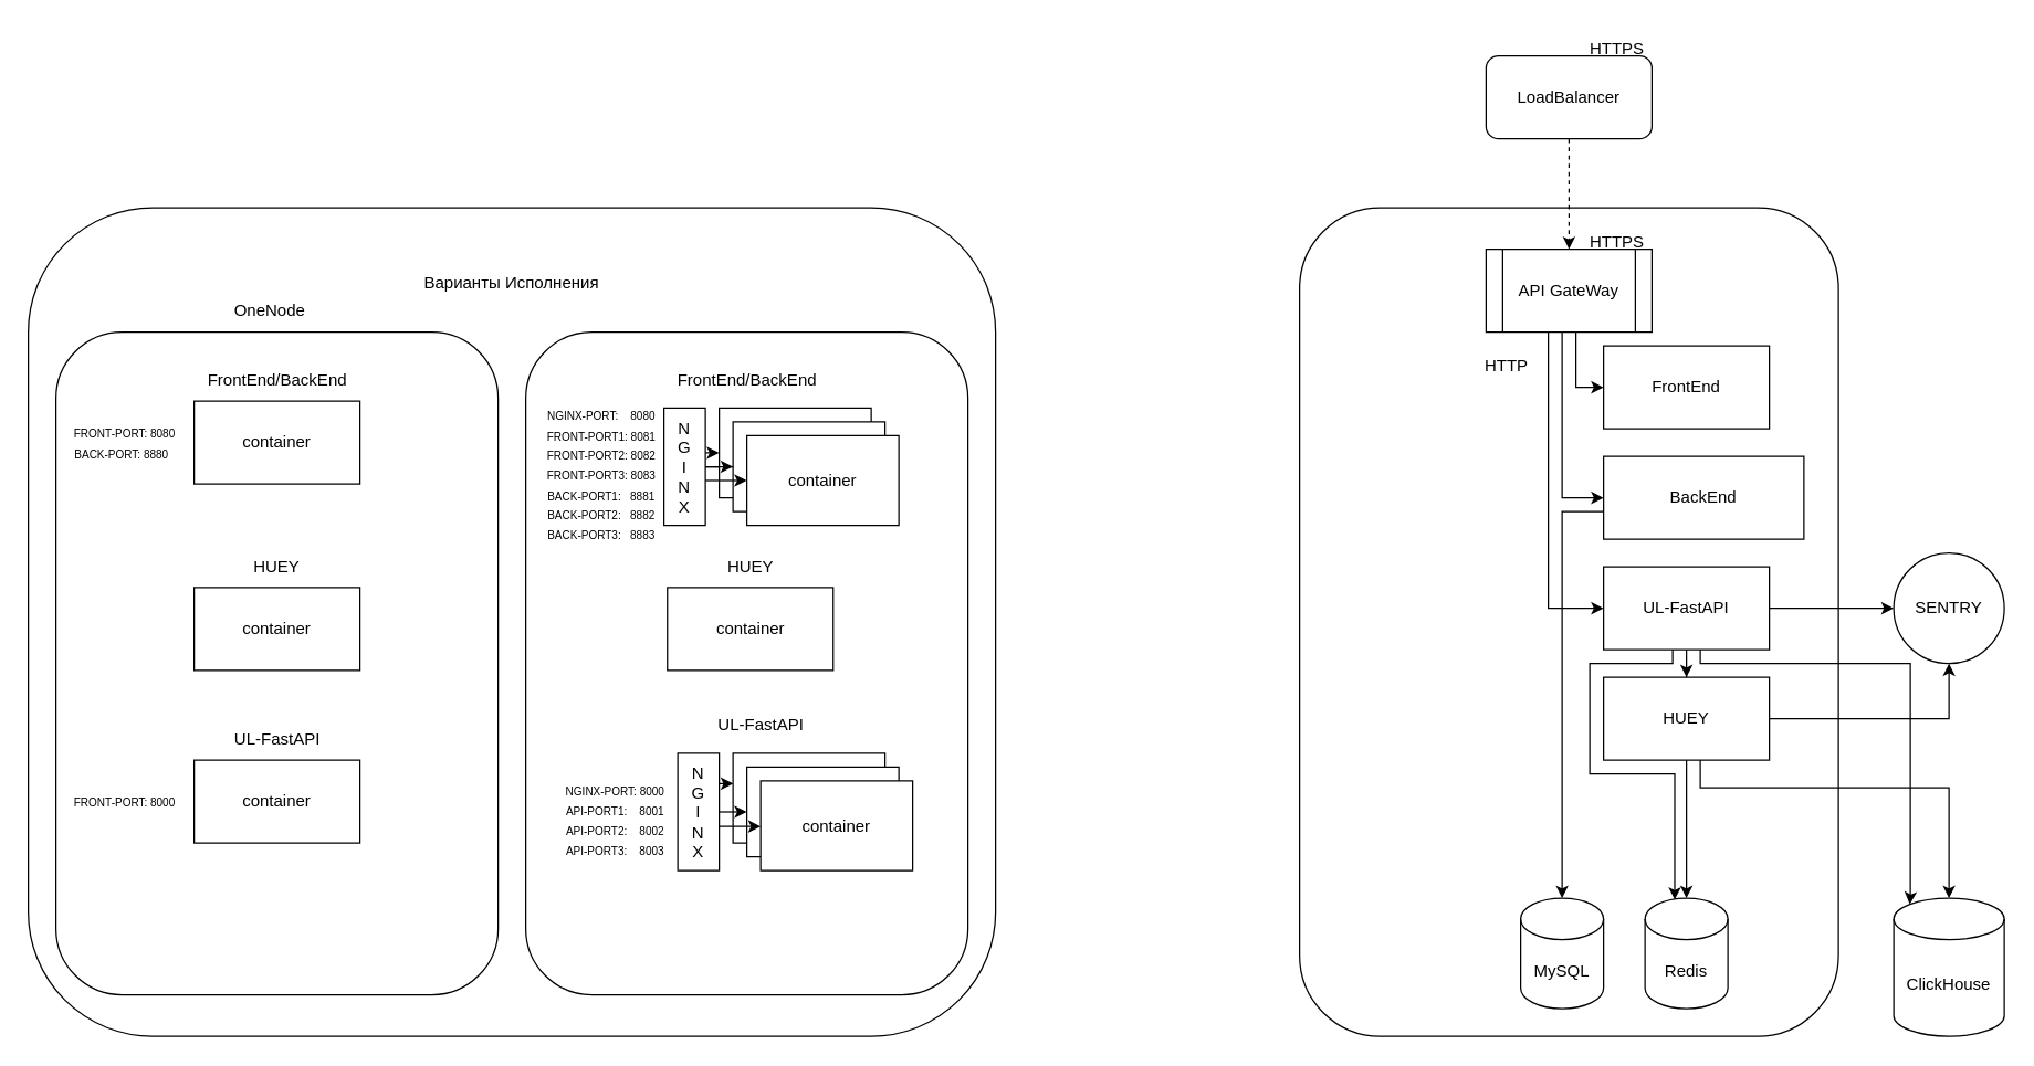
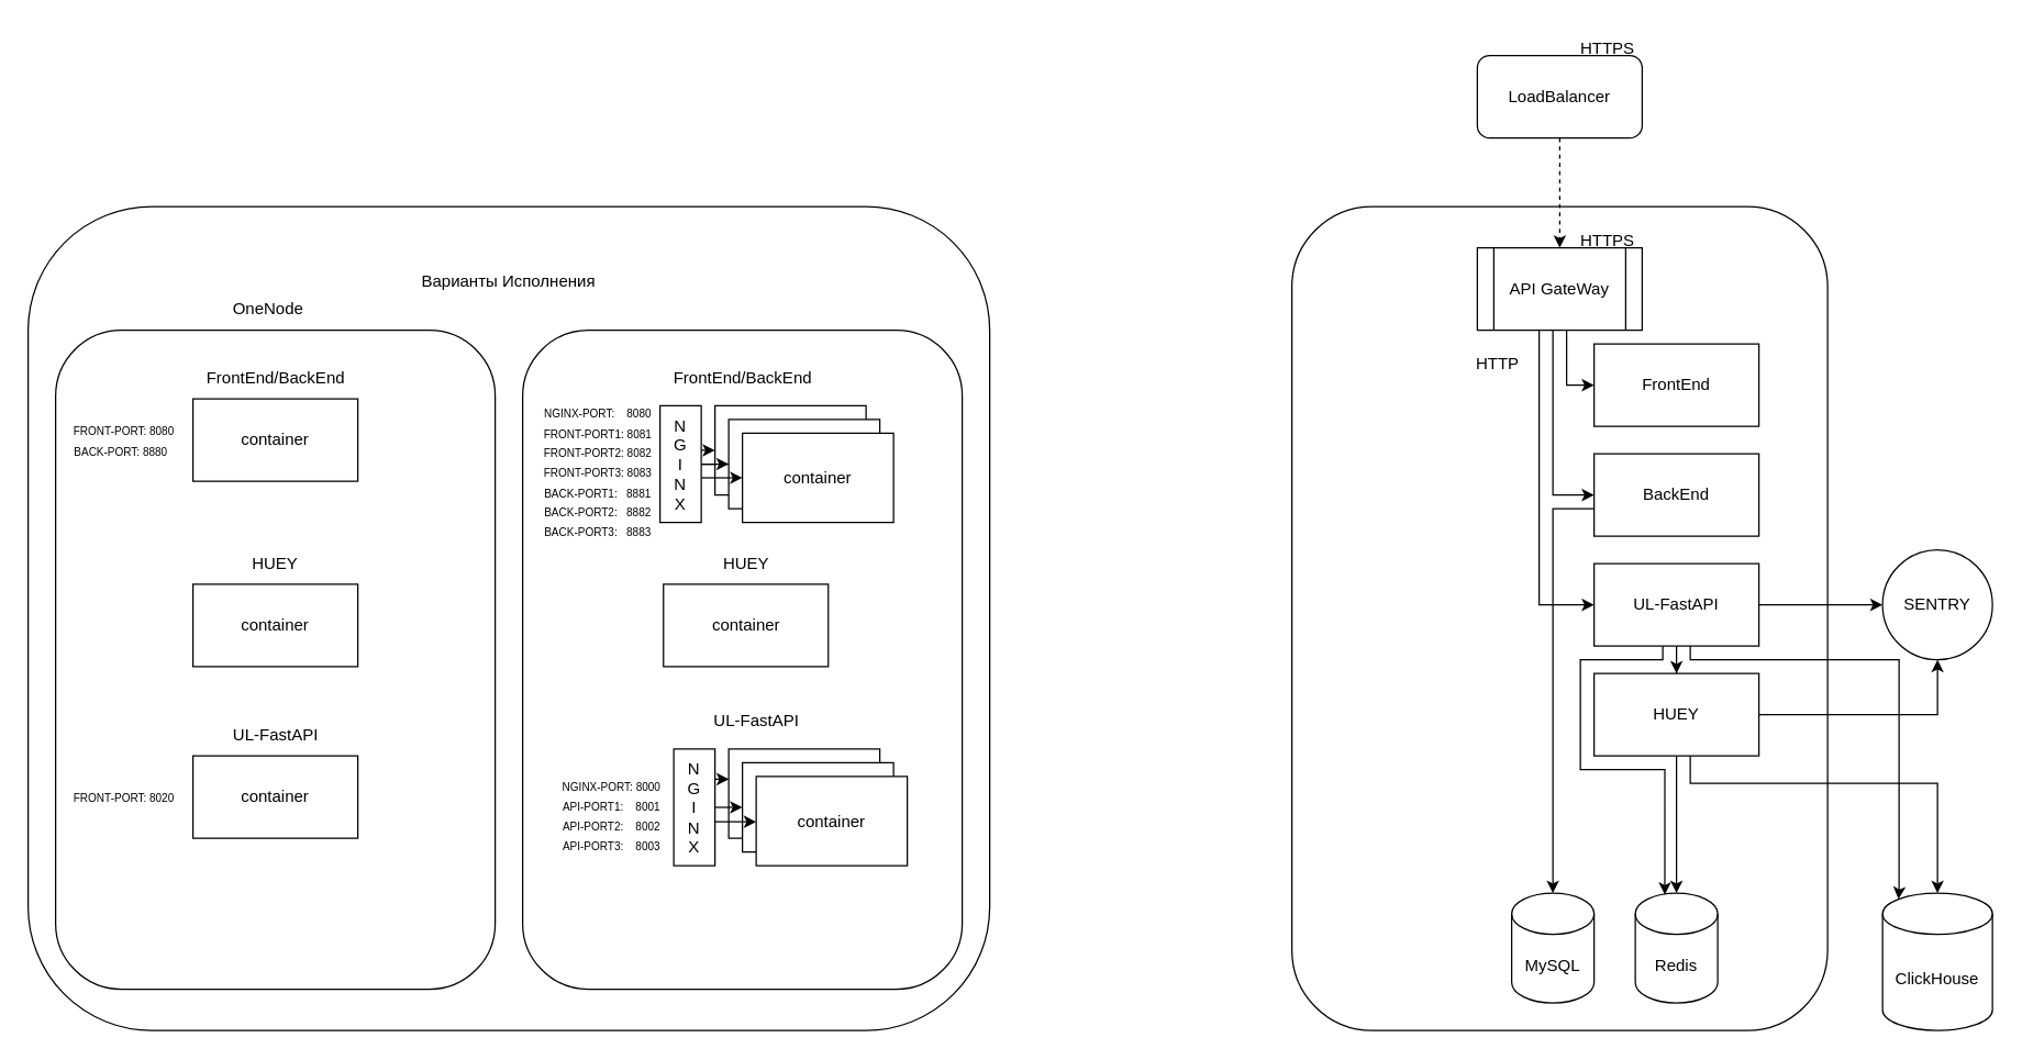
  <mxCell id="0" />
  <mxCell id="1" parent="0" />
  <mxCell id="2" value="" style="rounded=1;whiteSpace=wrap;html=1;" vertex="1" parent="1"><mxGeometry x="940" y="150" width="390" height="600" as="geometry" /></mxCell>
  <mxCell id="3" style="edgeStyle=orthogonalEdgeStyle;rounded=0;orthogonalLoop=1;jettySize=auto;html=1;entryX=0.5;entryY=0;entryDx=0;entryDy=0;dashed=1;" edge="1" parent="1" source="4" target="9"><mxGeometry relative="1" as="geometry" /></mxCell>
  <mxCell id="4" value="LoadBalancer" style="rounded=1;whiteSpace=wrap;html=1;" vertex="1" parent="1"><mxGeometry x="1075" y="40" width="120" height="60" as="geometry" /></mxCell>
  <mxCell id="5" value="HTTPS" style="text;html=1;align=center;verticalAlign=middle;whiteSpace=wrap;rounded=0;" vertex="1" parent="1"><mxGeometry x="1140" y="20" width="60" height="30" as="geometry" /></mxCell>
  <mxCell id="6" style="edgeStyle=orthogonalEdgeStyle;rounded=0;orthogonalLoop=1;jettySize=auto;html=1;entryX=0;entryY=0.5;entryDx=0;entryDy=0;" edge="1" parent="1" source="9" target="11"><mxGeometry relative="1" as="geometry"><Array as="points"><mxPoint x="1140" y="280" /></Array></mxGeometry></mxCell>
  <mxCell id="7" style="edgeStyle=orthogonalEdgeStyle;rounded=0;orthogonalLoop=1;jettySize=auto;html=1;entryX=0;entryY=0.5;entryDx=0;entryDy=0;" edge="1" parent="1" source="9" target="12"><mxGeometry relative="1" as="geometry"><Array as="points"><mxPoint x="1130" y="360" /></Array></mxGeometry></mxCell>
  <mxCell id="8" style="edgeStyle=orthogonalEdgeStyle;rounded=0;orthogonalLoop=1;jettySize=auto;html=1;entryX=0;entryY=0.5;entryDx=0;entryDy=0;" edge="1" parent="1" source="9" target="43"><mxGeometry relative="1" as="geometry"><Array as="points"><mxPoint x="1120" y="440" /></Array></mxGeometry></mxCell>
  <mxCell id="9" value="API GateWay" style="shape=process;whiteSpace=wrap;html=1;backgroundOutline=1;" vertex="1" parent="1"><mxGeometry x="1075" y="180" width="120" height="60" as="geometry" /></mxCell>
  <mxCell id="10" value="HTTPS" style="text;html=1;align=center;verticalAlign=middle;whiteSpace=wrap;rounded=0;" vertex="1" parent="1"><mxGeometry x="1140" y="160" width="60" height="30" as="geometry" /></mxCell>
  <mxCell id="11" value="FrontEnd" style="rounded=0;whiteSpace=wrap;html=1;" vertex="1" parent="1"><mxGeometry x="1160" y="250" width="120" height="60" as="geometry" /></mxCell>
- <mxCell id="12" value="BackEnd" style="rounded=0;whiteSpace=wrap;html=1;" vertex="1" parent="1"><mxGeometry x="1160" y="330" width="145" height="60" as="geometry" /></mxCell>
+ <mxCell id="12" value="BackEnd" style="rounded=0;whiteSpace=wrap;html=1;" vertex="1" parent="1"><mxGeometry x="1160" y="330" width="120" height="60" as="geometry" /></mxCell>
  <mxCell id="13" value="" style="edgeStyle=orthogonalEdgeStyle;rounded=0;orthogonalLoop=1;jettySize=auto;html=1;" edge="1" parent="1" source="15" target="44"><mxGeometry relative="1" as="geometry" /></mxCell>
  <mxCell id="14" value="" style="edgeStyle=orthogonalEdgeStyle;rounded=0;orthogonalLoop=1;jettySize=auto;html=1;" edge="1" parent="1" source="15" target="16"><mxGeometry relative="1" as="geometry" /></mxCell>
  <mxCell id="15" value="HUEY" style="rounded=0;whiteSpace=wrap;html=1;" vertex="1" parent="1"><mxGeometry x="1160" y="490" width="120" height="60" as="geometry" /></mxCell>
  <mxCell id="16" value="Redis" style="shape=cylinder3;whiteSpace=wrap;html=1;boundedLbl=1;backgroundOutline=1;size=15;" vertex="1" parent="1"><mxGeometry x="1190" y="650" width="60" height="80" as="geometry" /></mxCell>
  <mxCell id="17" value="ClickHouse" style="shape=cylinder3;whiteSpace=wrap;html=1;boundedLbl=1;backgroundOutline=1;size=15;" vertex="1" parent="1"><mxGeometry x="1370" y="650" width="80" height="100" as="geometry" /></mxCell>
  <mxCell id="18" value="MySQL" style="shape=cylinder3;whiteSpace=wrap;html=1;boundedLbl=1;backgroundOutline=1;size=15;" vertex="1" parent="1"><mxGeometry x="1100" y="650" width="60" height="80" as="geometry" /></mxCell>
  <mxCell id="19" style="edgeStyle=orthogonalEdgeStyle;rounded=0;orthogonalLoop=1;jettySize=auto;html=1;entryX=0.5;entryY=0;entryDx=0;entryDy=0;entryPerimeter=0;" edge="1" parent="1" source="12" target="18"><mxGeometry relative="1" as="geometry"><Array as="points"><mxPoint x="1130" y="370" /></Array></mxGeometry></mxCell>
  <mxCell id="20" value="HTTP" style="text;html=1;align=center;verticalAlign=middle;whiteSpace=wrap;rounded=0;" vertex="1" parent="1"><mxGeometry x="1060" y="250" width="60" height="30" as="geometry" /></mxCell>
  <mxCell id="21" value="" style="rounded=1;whiteSpace=wrap;html=1;" vertex="1" parent="1"><mxGeometry x="20" y="150" width="700" height="600" as="geometry" /></mxCell>
  <mxCell id="22" value="Варианты Исполнения" style="text;html=1;align=center;verticalAlign=middle;whiteSpace=wrap;rounded=0;" vertex="1" parent="1"><mxGeometry x="275" y="190" width="190" height="30" as="geometry" /></mxCell>
  <mxCell id="23" value="" style="rounded=1;whiteSpace=wrap;html=1;" vertex="1" parent="1"><mxGeometry x="40" y="240" width="320" height="480" as="geometry" /></mxCell>
  <mxCell id="24" value="" style="rounded=1;whiteSpace=wrap;html=1;" vertex="1" parent="1"><mxGeometry x="380" y="240" width="320" height="480" as="geometry" /></mxCell>
  <mxCell id="25" value="OneNode" style="text;html=1;align=center;verticalAlign=middle;whiteSpace=wrap;rounded=0;" vertex="1" parent="1"><mxGeometry x="165" y="210" width="60" height="30" as="geometry" /></mxCell>
  <mxCell id="26" value="container" style="rounded=0;whiteSpace=wrap;html=1;" vertex="1" parent="1"><mxGeometry x="140" y="290" width="120" height="60" as="geometry" /></mxCell>
  <mxCell id="27" value="FrontEnd/BackEnd" style="text;html=1;align=center;verticalAlign=middle;whiteSpace=wrap;rounded=0;" vertex="1" parent="1"><mxGeometry x="142.5" y="260" width="115" height="30" as="geometry" /></mxCell>
  <mxCell id="28" value="&lt;font style=&quot;font-size: 8px;&quot;&gt;FRONT-PORT: 8080&lt;/font&gt;&lt;div&gt;&lt;font style=&quot;font-size: 8px;&quot;&gt;BACK-PORT: 8880&amp;nbsp;&amp;nbsp;&lt;/font&gt;&lt;/div&gt;" style="text;html=1;align=center;verticalAlign=middle;whiteSpace=wrap;rounded=0;" vertex="1" parent="1"><mxGeometry x="50" y="290" width="80" height="60" as="geometry" /></mxCell>
  <mxCell id="29" style="edgeStyle=orthogonalEdgeStyle;rounded=0;orthogonalLoop=1;jettySize=auto;html=1;entryX=0;entryY=0.5;entryDx=0;entryDy=0;exitX=1;exitY=0.382;exitDx=0;exitDy=0;exitPerimeter=0;" edge="1" parent="1" source="31" target="33"><mxGeometry relative="1" as="geometry" /></mxCell>
  <mxCell id="30" value="" style="edgeStyle=orthogonalEdgeStyle;rounded=0;orthogonalLoop=1;jettySize=auto;html=1;" edge="1" parent="1" source="31" target="35"><mxGeometry relative="1" as="geometry" /></mxCell>
  <mxCell id="31" value="N&lt;div&gt;G&lt;/div&gt;&lt;div&gt;I&lt;/div&gt;&lt;div&gt;N&lt;/div&gt;&lt;div&gt;X&lt;/div&gt;" style="rounded=0;whiteSpace=wrap;html=1;" vertex="1" parent="1"><mxGeometry x="480" y="295" width="30" height="85" as="geometry" /></mxCell>
  <mxCell id="32" value="&lt;div&gt;&lt;font style=&quot;font-size: 8px;&quot;&gt;NGINX-PORT:&amp;nbsp; &amp;nbsp; 8080&lt;/font&gt;&lt;/div&gt;&lt;div&gt;&lt;span style=&quot;font-size: 8px;&quot;&gt;FRONT-PORT1: 8081&lt;/span&gt;&lt;/div&gt;&lt;div&gt;&lt;span style=&quot;font-size: 8px; background-color: transparent; color: light-dark(rgb(0, 0, 0), rgb(255, 255, 255));&quot;&gt;FRONT&lt;/span&gt;&lt;span style=&quot;font-size: 8px;&quot;&gt;-PORT2: 8082&lt;/span&gt;&lt;/div&gt;&lt;div&gt;&lt;span style=&quot;font-size: 8px; background-color: transparent; color: light-dark(rgb(0, 0, 0), rgb(255, 255, 255));&quot;&gt;FRONT&lt;/span&gt;&lt;span style=&quot;font-size: 8px;&quot;&gt;-PORT3: 8083&lt;/span&gt;&lt;/div&gt;&lt;div&gt;&lt;span style=&quot;font-size: 8px;&quot;&gt;BACK-PORT1:&amp;nbsp; &amp;nbsp;8881&lt;/span&gt;&lt;/div&gt;&lt;div&gt;&lt;span style=&quot;font-size: 8px;&quot;&gt;BACK-PORT2:&amp;nbsp; &amp;nbsp;8882&lt;/span&gt;&lt;/div&gt;&lt;div&gt;&lt;span style=&quot;font-size: 8px;&quot;&gt;BACK-PORT3:&amp;nbsp; &amp;nbsp;8883&lt;/span&gt;&lt;/div&gt;" style="text;html=1;align=center;verticalAlign=middle;whiteSpace=wrap;rounded=0;" vertex="1" parent="1"><mxGeometry x="390" y="290" width="90" height="105" as="geometry" /></mxCell>
  <mxCell id="33" value="container" style="rounded=0;whiteSpace=wrap;html=1;" vertex="1" parent="1"><mxGeometry x="520" y="295" width="110" height="65" as="geometry" /></mxCell>
  <mxCell id="34" value="container" style="rounded=0;whiteSpace=wrap;html=1;" vertex="1" parent="1"><mxGeometry x="530" y="305" width="110" height="65" as="geometry" /></mxCell>
  <mxCell id="35" value="container" style="rounded=0;whiteSpace=wrap;html=1;" vertex="1" parent="1"><mxGeometry x="540" y="315" width="110" height="65" as="geometry" /></mxCell>
  <mxCell id="36" style="edgeStyle=orthogonalEdgeStyle;rounded=0;orthogonalLoop=1;jettySize=auto;html=1;entryX=0;entryY=0.5;entryDx=0;entryDy=0;" edge="1" parent="1" source="31" target="35"><mxGeometry relative="1" as="geometry"><Array as="points"><mxPoint x="530" y="348" /></Array></mxGeometry></mxCell>
  <mxCell id="37" style="edgeStyle=orthogonalEdgeStyle;rounded=0;orthogonalLoop=1;jettySize=auto;html=1;entryX=0;entryY=0.5;entryDx=0;entryDy=0;" edge="1" parent="1" source="31" target="34"><mxGeometry relative="1" as="geometry" /></mxCell>
  <mxCell id="38" value="FrontEnd/BackEnd" style="text;html=1;align=center;verticalAlign=middle;whiteSpace=wrap;rounded=0;" vertex="1" parent="1"><mxGeometry x="482.5" y="260" width="115" height="30" as="geometry" /></mxCell>
  <mxCell id="39" value="HUEY" style="text;html=1;align=center;verticalAlign=middle;whiteSpace=wrap;rounded=0;" vertex="1" parent="1"><mxGeometry x="170" y="395" width="60" height="30" as="geometry" /></mxCell>
  <mxCell id="40" value="container" style="rounded=0;whiteSpace=wrap;html=1;" vertex="1" parent="1"><mxGeometry x="140" y="425" width="120" height="60" as="geometry" /></mxCell>
  <mxCell id="41" value="" style="edgeStyle=orthogonalEdgeStyle;rounded=0;orthogonalLoop=1;jettySize=auto;html=1;" edge="1" parent="1" source="43" target="15"><mxGeometry relative="1" as="geometry" /></mxCell>
  <mxCell id="42" value="" style="edgeStyle=orthogonalEdgeStyle;rounded=0;orthogonalLoop=1;jettySize=auto;html=1;" edge="1" parent="1" source="43" target="44"><mxGeometry relative="1" as="geometry" /></mxCell>
  <mxCell id="43" value="UL-FastAPI" style="rounded=0;whiteSpace=wrap;html=1;" vertex="1" parent="1"><mxGeometry x="1160" y="410" width="120" height="60" as="geometry" /></mxCell>
  <mxCell id="44" value="SENTRY" style="ellipse;whiteSpace=wrap;html=1;aspect=fixed;" vertex="1" parent="1"><mxGeometry x="1370" y="400" width="80" height="80" as="geometry" /></mxCell>
  <mxCell id="45" style="edgeStyle=orthogonalEdgeStyle;rounded=0;orthogonalLoop=1;jettySize=auto;html=1;entryX=0.5;entryY=0;entryDx=0;entryDy=0;entryPerimeter=0;" edge="1" parent="1" source="15" target="17"><mxGeometry relative="1" as="geometry"><Array as="points"><mxPoint x="1230" y="570" /><mxPoint x="1410" y="570" /></Array></mxGeometry></mxCell>
  <mxCell id="46" style="edgeStyle=orthogonalEdgeStyle;rounded=0;orthogonalLoop=1;jettySize=auto;html=1;entryX=0.358;entryY=0.013;entryDx=0;entryDy=0;entryPerimeter=0;" edge="1" parent="1" source="43" target="16"><mxGeometry relative="1" as="geometry"><mxPoint x="1212" y="648" as="targetPoint" /><Array as="points"><mxPoint x="1210" y="480" /><mxPoint x="1150" y="480" /><mxPoint x="1150" y="560" /><mxPoint x="1211" y="560" /></Array></mxGeometry></mxCell>
  <mxCell id="47" style="edgeStyle=orthogonalEdgeStyle;rounded=0;orthogonalLoop=1;jettySize=auto;html=1;entryX=0.145;entryY=0;entryDx=0;entryDy=4.35;entryPerimeter=0;" edge="1" parent="1" source="43" target="17"><mxGeometry relative="1" as="geometry"><Array as="points"><mxPoint x="1230" y="480" /><mxPoint x="1382" y="480" /><mxPoint x="1382" y="649" /></Array></mxGeometry></mxCell>
  <mxCell id="48" value="HUEY" style="text;html=1;align=center;verticalAlign=middle;whiteSpace=wrap;rounded=0;" vertex="1" parent="1"><mxGeometry x="512.5" y="395" width="60" height="30" as="geometry" /></mxCell>
  <mxCell id="49" value="container" style="rounded=0;whiteSpace=wrap;html=1;" vertex="1" parent="1"><mxGeometry x="482.5" y="425" width="120" height="60" as="geometry" /></mxCell>
  <mxCell id="50" value="container" style="rounded=0;whiteSpace=wrap;html=1;" vertex="1" parent="1"><mxGeometry x="140" y="550" width="120" height="60" as="geometry" /></mxCell>
  <mxCell id="51" value="UL-FastAPI" style="text;html=1;align=center;verticalAlign=middle;whiteSpace=wrap;rounded=0;" vertex="1" parent="1"><mxGeometry x="142.5" y="520" width="115" height="30" as="geometry" /></mxCell>
- <mxCell id="52" value="&lt;font style=&quot;font-size: 8px;&quot;&gt;FRONT-PORT: 8000&lt;/font&gt;" style="text;html=1;align=center;verticalAlign=middle;whiteSpace=wrap;rounded=0;" vertex="1" parent="1"><mxGeometry x="50" y="550" width="80" height="60" as="geometry" /></mxCell>
+ <mxCell id="52" value="&lt;font style=&quot;font-size: 8px;&quot;&gt;FRONT-PORT: 8020&lt;/font&gt;" style="text;html=1;align=center;verticalAlign=middle;whiteSpace=wrap;rounded=0;" vertex="1" parent="1"><mxGeometry x="50" y="550" width="80" height="60" as="geometry" /></mxCell>
  <mxCell id="53" value="N&lt;div&gt;G&lt;/div&gt;&lt;div&gt;I&lt;/div&gt;&lt;div&gt;N&lt;/div&gt;&lt;div&gt;X&lt;/div&gt;" style="rounded=0;whiteSpace=wrap;html=1;" vertex="1" parent="1"><mxGeometry x="490" y="545" width="30" height="85" as="geometry" /></mxCell>
  <mxCell id="54" value="&lt;div&gt;&lt;font style=&quot;font-size: 8px;&quot;&gt;NGINX-PORT: 8000&lt;/font&gt;&lt;/div&gt;&lt;div&gt;&lt;span style=&quot;font-size: 8px;&quot;&gt;API-PORT1:&amp;nbsp; &amp;nbsp; 8001&lt;/span&gt;&lt;/div&gt;&lt;div&gt;&lt;span style=&quot;font-size: 8px;&quot;&gt;API-PORT2:&amp;nbsp; &amp;nbsp; 8002&lt;/span&gt;&lt;/div&gt;&lt;div&gt;&lt;div&gt;&lt;span style=&quot;font-size: 8px;&quot;&gt;API-PORT3:&amp;nbsp; &amp;nbsp; 8003&lt;/span&gt;&lt;/div&gt;&lt;/div&gt;" style="text;html=1;align=center;verticalAlign=middle;whiteSpace=wrap;rounded=0;" vertex="1" parent="1"><mxGeometry x="400" y="540" width="90" height="105" as="geometry" /></mxCell>
  <mxCell id="55" value="container" style="rounded=0;whiteSpace=wrap;html=1;" vertex="1" parent="1"><mxGeometry x="530" y="545" width="110" height="65" as="geometry" /></mxCell>
  <mxCell id="56" value="container" style="rounded=0;whiteSpace=wrap;html=1;" vertex="1" parent="1"><mxGeometry x="540" y="555" width="110" height="65" as="geometry" /></mxCell>
  <mxCell id="57" value="container" style="rounded=0;whiteSpace=wrap;html=1;" vertex="1" parent="1"><mxGeometry x="550" y="565" width="110" height="65" as="geometry" /></mxCell>
  <mxCell id="58" value="UL-FastAPI" style="text;html=1;align=center;verticalAlign=middle;whiteSpace=wrap;rounded=0;" vertex="1" parent="1"><mxGeometry x="492.5" y="510" width="115" height="30" as="geometry" /></mxCell>
  <mxCell id="59" value="" style="edgeStyle=orthogonalEdgeStyle;rounded=0;orthogonalLoop=1;jettySize=auto;html=1;" edge="1" parent="1" source="53" target="57"><mxGeometry relative="1" as="geometry"><Array as="points"><mxPoint x="530" y="598" /><mxPoint x="530" y="598" /></Array></mxGeometry></mxCell>
  <mxCell id="60" style="edgeStyle=orthogonalEdgeStyle;rounded=0;orthogonalLoop=1;jettySize=auto;html=1;exitX=1;exitY=0.5;exitDx=0;exitDy=0;entryX=0;entryY=0.5;entryDx=0;entryDy=0;" edge="1" parent="1" source="53" target="56"><mxGeometry relative="1" as="geometry" /></mxCell>
  <mxCell id="61" style="edgeStyle=orthogonalEdgeStyle;rounded=0;orthogonalLoop=1;jettySize=auto;html=1;exitX=1;exitY=0.25;exitDx=0;exitDy=0;entryX=0.001;entryY=0.338;entryDx=0;entryDy=0;entryPerimeter=0;" edge="1" parent="1" source="53" target="55"><mxGeometry relative="1" as="geometry"><Array as="points"><mxPoint x="530" y="566" /></Array></mxGeometry></mxCell>
